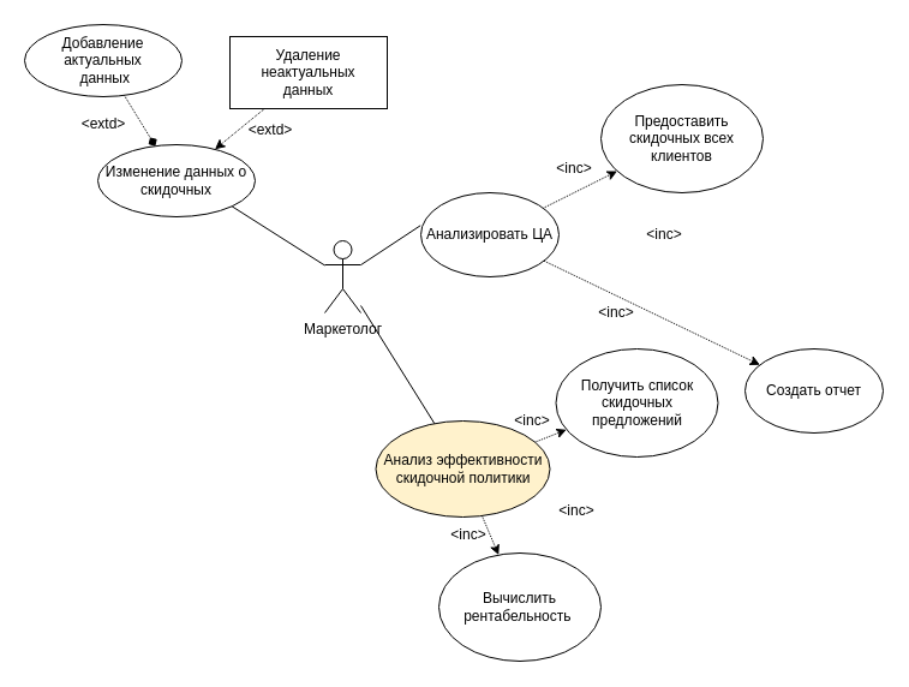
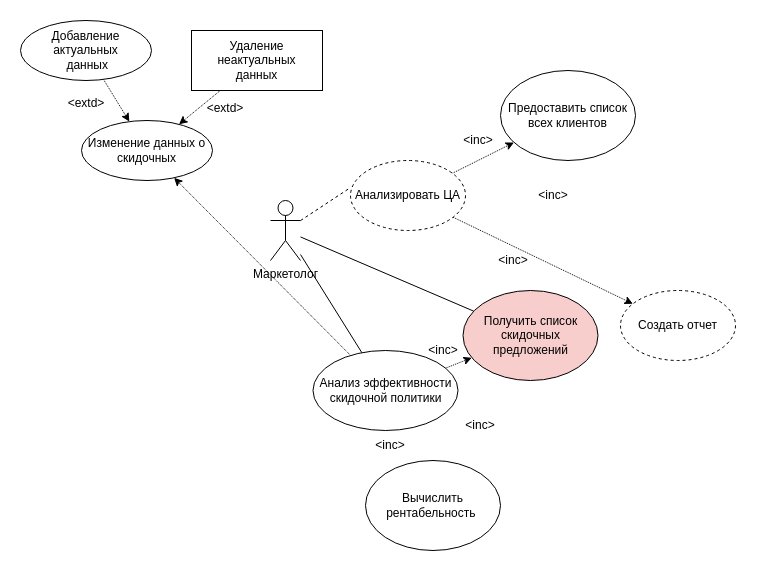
  <mxCell id="0" />
  <mxCell id="1" parent="0" />
  <mxCell id="2" value="Маркетолог" style="shape=umlActor;verticalLabelPosition=bottom;verticalAlign=top;html=1;outlineConnect=0;" vertex="1" parent="1"><mxGeometry x="270" y="200" width="30" height="60" as="geometry" /></mxCell>
  <mxCell id="3" style="edgeStyle=none;rounded=0;orthogonalLoop=1;jettySize=auto;html=1;dashed=1;dashPattern=1 1;" edge="1" parent="1" source="5" target="6"><mxGeometry relative="1" as="geometry" /></mxCell>
  <mxCell id="4" style="edgeStyle=none;rounded=0;orthogonalLoop=1;jettySize=auto;html=1;dashed=1;dashPattern=1 1;" edge="1" parent="1" source="5" target="17"><mxGeometry relative="1" as="geometry" /></mxCell>
- <mxCell id="5" value="Анализировать ЦА" style="ellipse;whiteSpace=wrap;html=1;" vertex="1" parent="1"><mxGeometry x="350" y="160" width="115" height="70" as="geometry" /></mxCell>
- <mxCell id="6" value="Предоставить скидочных всех клиентов" style="ellipse;whiteSpace=wrap;html=1;" vertex="1" parent="1"><mxGeometry x="500" y="70" width="135" height="90" as="geometry" /></mxCell>
+ <mxCell id="5" value="Анализировать ЦА" style="ellipse;whiteSpace=wrap;html=1;dashed=1;" vertex="1" parent="1"><mxGeometry x="350" y="160" width="115" height="70" as="geometry" /></mxCell>
+ <mxCell id="6" value="Предоставить список всех клиентов" style="ellipse;whiteSpace=wrap;html=1;" vertex="1" parent="1"><mxGeometry x="500" y="70" width="135" height="90" as="geometry" /></mxCell>
  <mxCell id="7" style="edgeStyle=none;rounded=0;orthogonalLoop=1;jettySize=auto;html=1;dashed=1;dashPattern=1 1;" edge="1" parent="1" source="9" target="10"><mxGeometry relative="1" as="geometry" /></mxCell>
- <mxCell id="8" style="edgeStyle=none;rounded=0;orthogonalLoop=1;jettySize=auto;html=1;dashed=1;dashPattern=1 1;" edge="1" parent="1" source="9" target="11"><mxGeometry relative="1" as="geometry" /></mxCell>
- <mxCell id="9" value="Анализ эффективности скидочной политики" style="ellipse;whiteSpace=wrap;html=1;fillColor=#fff2cc;" vertex="1" parent="1"><mxGeometry x="312.5" y="350" width="145" height="80" as="geometry" /></mxCell>
- <mxCell id="10" value="Получить список скидочных предложений" style="ellipse;whiteSpace=wrap;html=1;" vertex="1" parent="1"><mxGeometry x="462.5" y="290" width="135" height="90" as="geometry" /></mxCell>
+ <mxCell id="8" style="edgeStyle=none;rounded=0;orthogonalLoop=1;jettySize=auto;html=1;dashed=1;dashPattern=1 1;" edge="1" parent="1" source="9" target="12"><mxGeometry relative="1" as="geometry" /></mxCell>
+ <mxCell id="9" value="Анализ эффективности скидочной политики" style="ellipse;whiteSpace=wrap;html=1;" vertex="1" parent="1"><mxGeometry x="312.5" y="350" width="145" height="80" as="geometry" /></mxCell>
+ <mxCell id="10" value="Получить список скидочных предложений" style="ellipse;whiteSpace=wrap;html=1;fillColor=#f8cecc;" vertex="1" parent="1"><mxGeometry x="462.5" y="290" width="135" height="90" as="geometry" /></mxCell>
  <mxCell id="11" value="Вычислить рентабельность&amp;nbsp;" style="ellipse;whiteSpace=wrap;html=1;" vertex="1" parent="1"><mxGeometry x="365" y="460" width="135" height="90" as="geometry" /></mxCell>
  <mxCell id="12" value="Изменение данных о скидочных" style="ellipse;whiteSpace=wrap;html=1;" vertex="1" parent="1"><mxGeometry x="81" y="120" width="131" height="60" as="geometry" /></mxCell>
- <mxCell id="13" style="edgeStyle=none;rounded=0;orthogonalLoop=1;jettySize=auto;html=1;dashed=1;dashPattern=1 1;endArrow=diamond;" edge="1" parent="1" source="14" target="12"><mxGeometry relative="1" as="geometry"><mxPoint x="108.778" y="59.468" as="sourcePoint" /></mxGeometry></mxCell>
+ <mxCell id="13" style="edgeStyle=none;rounded=0;orthogonalLoop=1;jettySize=auto;html=1;dashed=1;dashPattern=1 1;" edge="1" parent="1" source="14" target="12"><mxGeometry relative="1" as="geometry"><mxPoint x="108.778" y="59.468" as="sourcePoint" /></mxGeometry></mxCell>
  <mxCell id="14" value="Добавление актуальных&lt;br&gt;&amp;nbsp;данных" style="ellipse;whiteSpace=wrap;html=1;" vertex="1" parent="1"><mxGeometry x="20" y="20" width="131" height="60" as="geometry" /></mxCell>
  <mxCell id="15" style="edgeStyle=none;rounded=0;orthogonalLoop=1;jettySize=auto;html=1;dashed=1;dashPattern=1 1;" edge="1" parent="1" source="16" target="12"><mxGeometry relative="1" as="geometry" /></mxCell>
  <mxCell id="16" value="Удаление неактуальных &lt;br&gt;данных" style="whiteSpace=wrap;html=1;rounded=0;" vertex="1" parent="1"><mxGeometry x="191" y="30" width="131" height="60" as="geometry" /></mxCell>
- <mxCell id="17" value="Создать отчет" style="ellipse;whiteSpace=wrap;html=1;" vertex="1" parent="1"><mxGeometry x="620" y="290" width="115" height="70" as="geometry" /></mxCell>
+ <mxCell id="17" value="Создать отчет" style="ellipse;whiteSpace=wrap;html=1;dashed=1;" vertex="1" parent="1"><mxGeometry x="620" y="290" width="115" height="70" as="geometry" /></mxCell>
  <mxCell id="18" value="&amp;lt;inc&amp;gt;" style="text;html=1;strokeColor=none;fillColor=none;align=center;verticalAlign=middle;whiteSpace=wrap;rounded=0;" vertex="1" parent="1"><mxGeometry x="457.5" y="130" width="40" height="20" as="geometry" /></mxCell>
  <mxCell id="19" value="&amp;lt;inc&amp;gt;" style="text;html=1;strokeColor=none;fillColor=none;align=center;verticalAlign=middle;whiteSpace=wrap;rounded=0;" vertex="1" parent="1"><mxGeometry x="532.5" y="185" width="40" height="20" as="geometry" /></mxCell>
  <mxCell id="20" value="&amp;lt;inc&amp;gt;" style="text;html=1;strokeColor=none;fillColor=none;align=center;verticalAlign=middle;whiteSpace=wrap;rounded=0;" vertex="1" parent="1"><mxGeometry x="492.5" y="250" width="40" height="20" as="geometry" /></mxCell>
  <mxCell id="21" value="&amp;lt;inc&amp;gt;" style="text;html=1;strokeColor=none;fillColor=none;align=center;verticalAlign=middle;whiteSpace=wrap;rounded=0;" vertex="1" parent="1"><mxGeometry x="422.5" y="340" width="40" height="20" as="geometry" /></mxCell>
  <mxCell id="22" value="&amp;lt;inc&amp;gt;" style="text;html=1;strokeColor=none;fillColor=none;align=center;verticalAlign=middle;whiteSpace=wrap;rounded=0;" vertex="1" parent="1"><mxGeometry x="370" y="435" width="40" height="20" as="geometry" /></mxCell>
  <mxCell id="23" value="&amp;lt;inc&amp;gt;" style="text;html=1;strokeColor=none;fillColor=none;align=center;verticalAlign=middle;whiteSpace=wrap;rounded=0;" vertex="1" parent="1"><mxGeometry x="460" y="415" width="40" height="20" as="geometry" /></mxCell>
  <mxCell id="24" value="&amp;lt;extd&amp;gt;" style="text;html=1;strokeColor=none;fillColor=none;align=center;verticalAlign=middle;whiteSpace=wrap;rounded=0;" vertex="1" parent="1"><mxGeometry x="210" y="95" width="30" height="25" as="geometry" /></mxCell>
  <mxCell id="25" value="&amp;lt;extd&amp;gt;" style="text;html=1;strokeColor=none;fillColor=none;align=center;verticalAlign=middle;whiteSpace=wrap;rounded=0;" vertex="1" parent="1"><mxGeometry x="70.5" y="90" width="30" height="25" as="geometry" /></mxCell>
- <mxCell id="26" value="" style="endArrow=none;html=1;shadow=0;strokeColor=#000000;entryX=1;entryY=1;entryDx=0;entryDy=0;" edge="1" parent="1" source="2" target="12"><mxGeometry width="50" height="50" relative="1" as="geometry"><mxPoint x="150" y="280" as="sourcePoint" /><mxPoint x="200" y="230" as="targetPoint" /></mxGeometry></mxCell>
- <mxCell id="27" value="" style="endArrow=none;html=1;shadow=0;strokeColor=#000000;entryX=-0.003;entryY=0.39;entryDx=0;entryDy=0;entryPerimeter=0;" edge="1" parent="1" source="2" target="5"><mxGeometry width="50" height="50" relative="1" as="geometry"><mxPoint x="310" y="260" as="sourcePoint" /><mxPoint x="360" y="210" as="targetPoint" /></mxGeometry></mxCell>
+ <mxCell id="26" value="" style="endArrow=none;html=1;shadow=0;strokeColor=#000000;" edge="1" parent="1" source="2" target="10"><mxGeometry width="50" height="50" relative="1" as="geometry"><mxPoint x="150" y="280" as="sourcePoint" /><mxPoint x="200" y="230" as="targetPoint" /></mxGeometry></mxCell>
+ <mxCell id="27" value="" style="endArrow=none;html=1;shadow=0;strokeColor=#000000;entryX=-0.003;entryY=0.39;entryDx=0;entryDy=0;entryPerimeter=0;dashed=1;" edge="1" parent="1" source="2" target="5"><mxGeometry width="50" height="50" relative="1" as="geometry"><mxPoint x="310" y="260" as="sourcePoint" /><mxPoint x="360" y="210" as="targetPoint" /></mxGeometry></mxCell>
  <mxCell id="28" value="" style="endArrow=none;html=1;shadow=0;strokeColor=#000000;" edge="1" parent="1" source="9" target="2"><mxGeometry width="50" height="50" relative="1" as="geometry"><mxPoint x="200" y="360" as="sourcePoint" /><mxPoint x="250" y="310" as="targetPoint" /></mxGeometry></mxCell>
